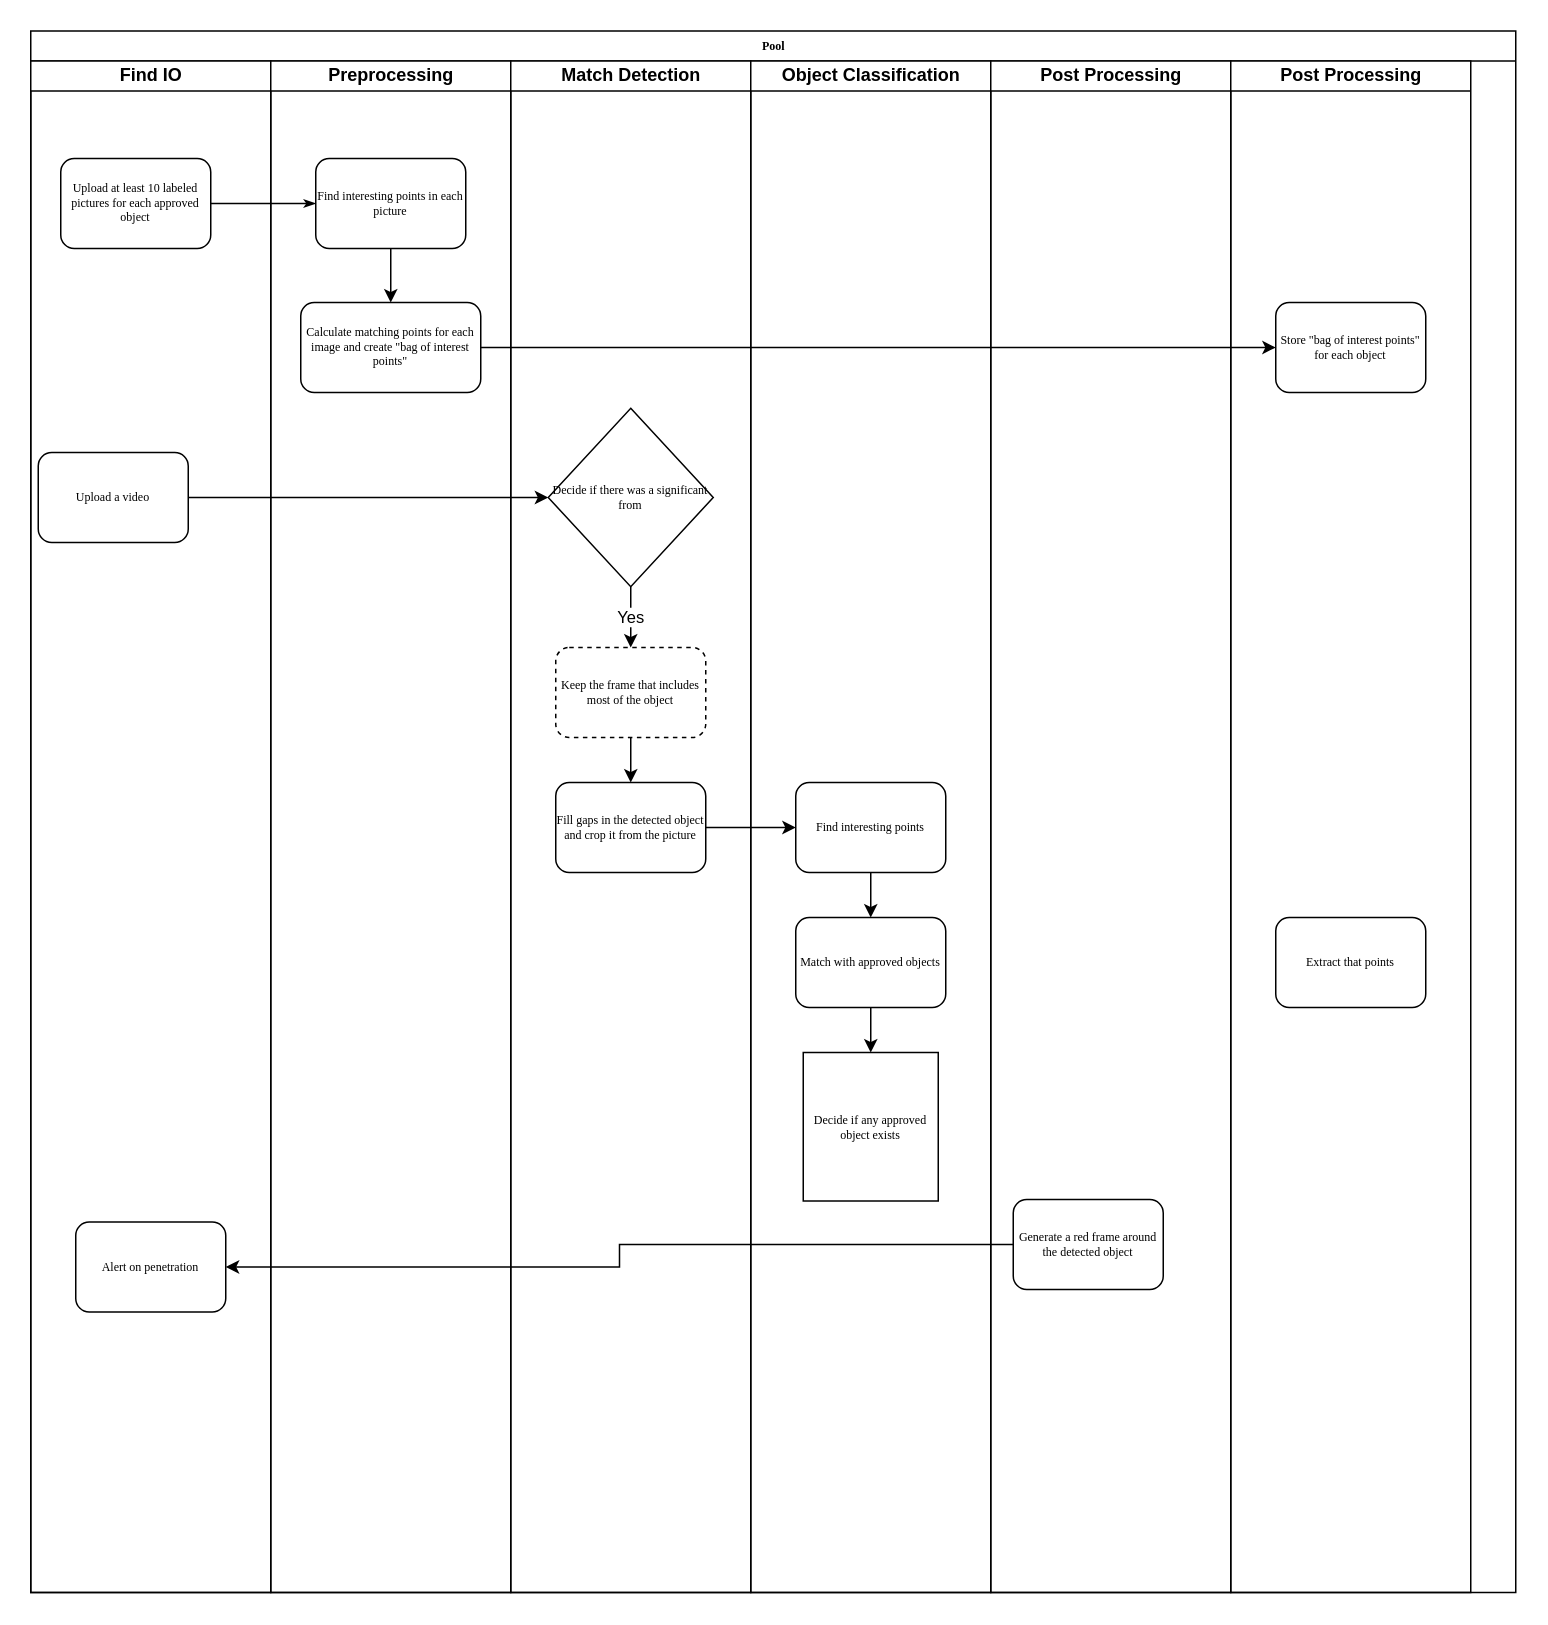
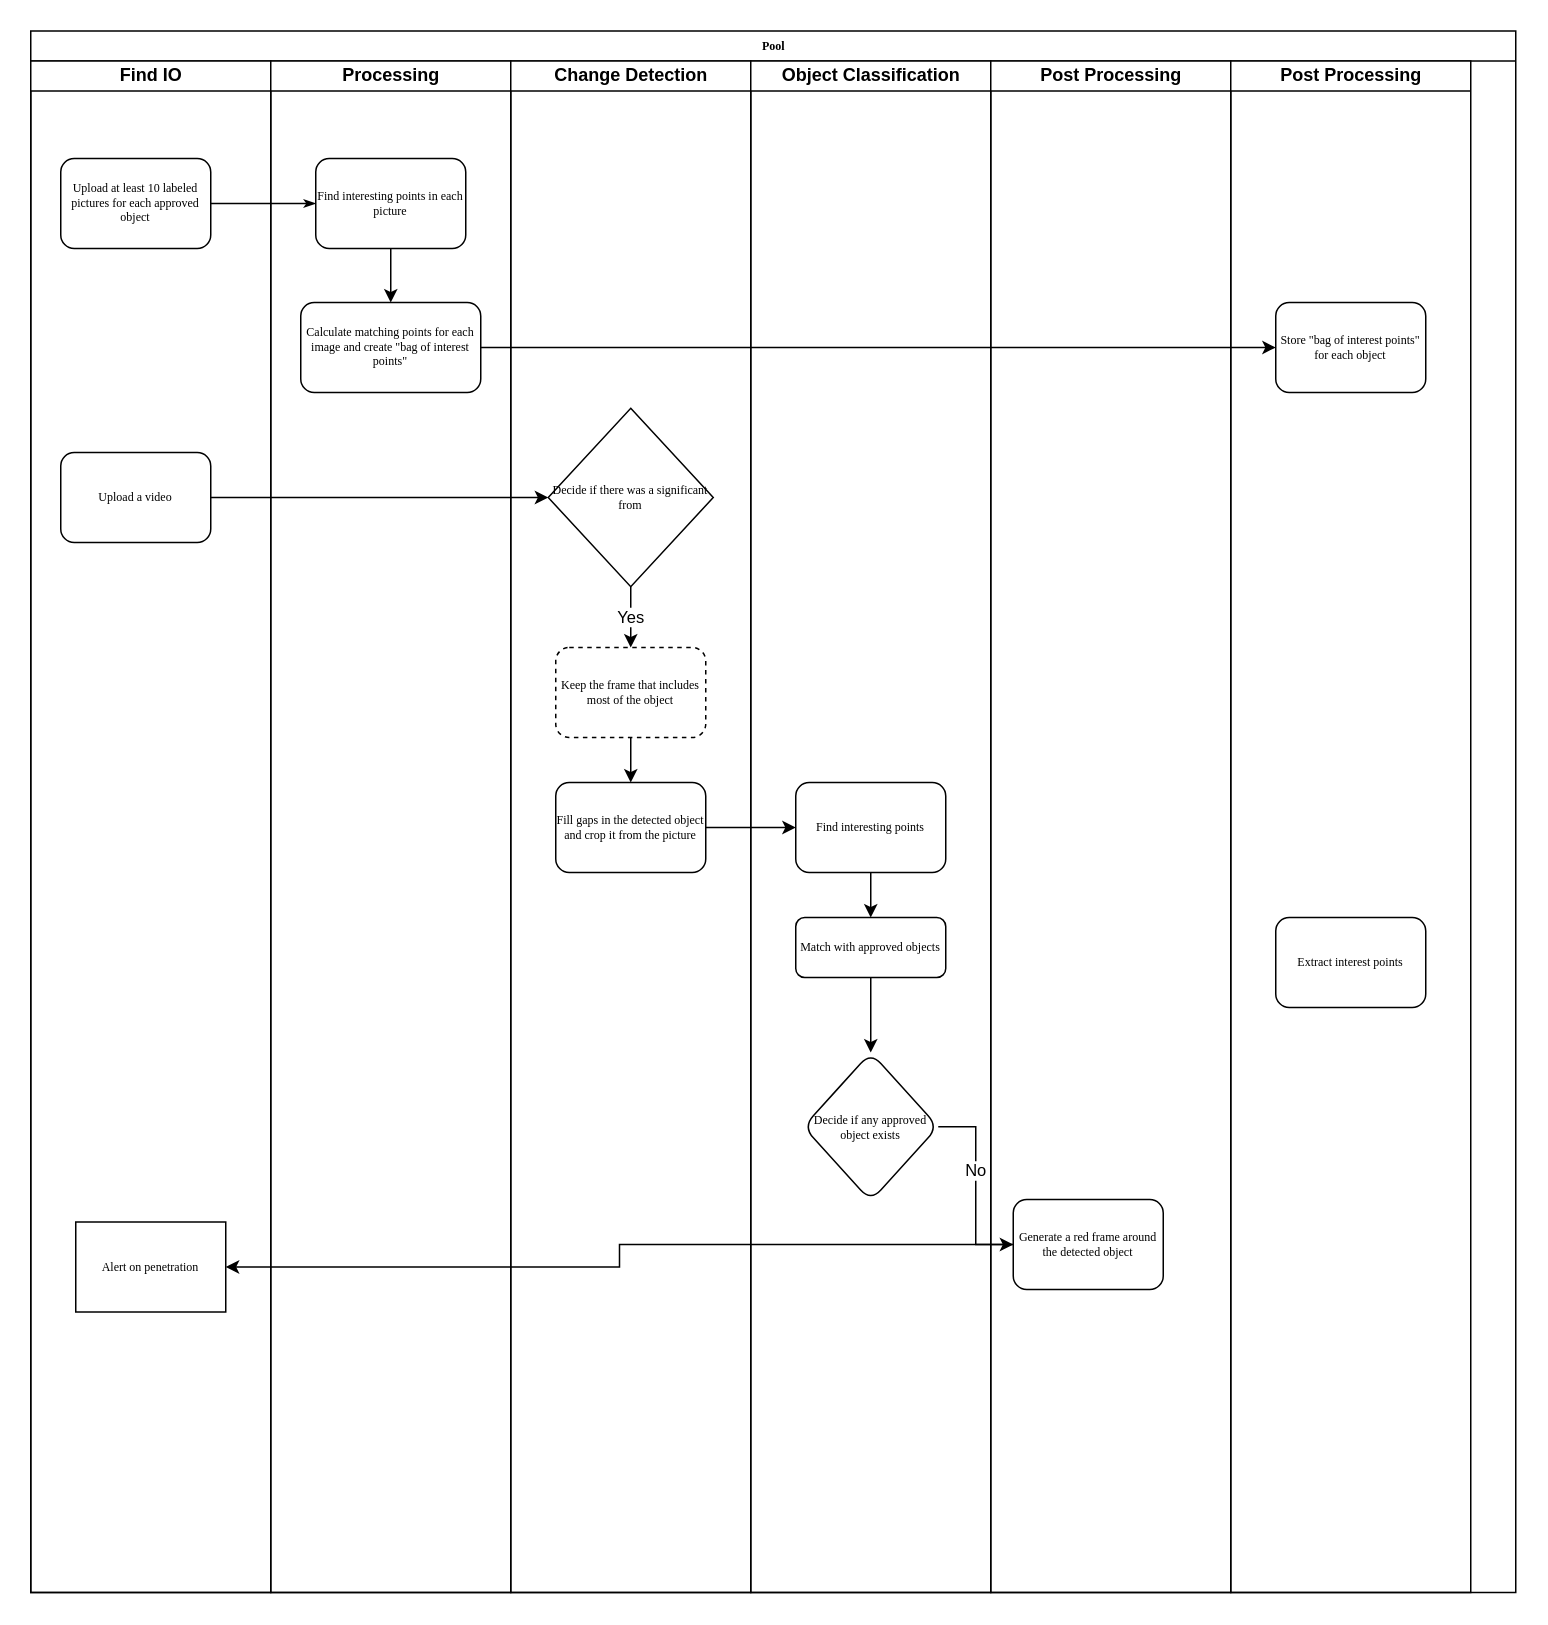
  <mxCell id="0" />
  <mxCell id="1" parent="0" />
  <mxCell id="2" value="Pool" style="swimlane;html=1;childLayout=stackLayout;startSize=20;rounded=0;shadow=0;labelBackgroundColor=none;strokeWidth=1;fontFamily=Verdana;fontSize=8;align=center;" parent="1" vertex="1"><mxGeometry x="20" y="20" width="990" height="1041" as="geometry" /></mxCell>
  <mxCell id="3" value="Find IO" style="swimlane;html=1;startSize=20;" parent="2" vertex="1"><mxGeometry y="20" width="160" height="1021" as="geometry" /></mxCell>
  <mxCell id="4" value="Upload at least 10 labeled pictures for each approved object" style="rounded=1;whiteSpace=wrap;html=1;shadow=0;labelBackgroundColor=none;strokeWidth=1;fontFamily=Verdana;fontSize=8;align=center;" parent="3" vertex="1"><mxGeometry x="20" y="65" width="100" height="60" as="geometry" /></mxCell>
- <mxCell id="5" value="Upload a video" style="rounded=1;whiteSpace=wrap;html=1;shadow=0;labelBackgroundColor=none;strokeWidth=1;fontFamily=Verdana;fontSize=8;align=center;" parent="3" vertex="1"><mxGeometry x="5" y="261" width="100" height="60" as="geometry" /></mxCell>
- <mxCell id="6" value="Alert on penetration" style="rounded=1;whiteSpace=wrap;html=1;shadow=0;labelBackgroundColor=none;strokeWidth=1;fontFamily=Verdana;fontSize=8;align=center;" parent="3" vertex="1"><mxGeometry x="30" y="774" width="100" height="60" as="geometry" /></mxCell>
+ <mxCell id="5" value="Upload a video" style="rounded=1;whiteSpace=wrap;html=1;shadow=0;labelBackgroundColor=none;strokeWidth=1;fontFamily=Verdana;fontSize=8;align=center;" parent="3" vertex="1"><mxGeometry x="20" y="261" width="100" height="60" as="geometry" /></mxCell>
+ <mxCell id="6" value="Alert on penetration" style="whiteSpace=wrap;html=1;shadow=0;labelBackgroundColor=none;strokeWidth=1;fontFamily=Verdana;fontSize=8;align=center;rounded=0;" parent="3" vertex="1"><mxGeometry x="30" y="774" width="100" height="60" as="geometry" /></mxCell>
  <mxCell id="7" value="" style="edgeStyle=orthogonalEdgeStyle;rounded=1;html=1;labelBackgroundColor=none;startArrow=none;startFill=0;startSize=5;endArrow=classicThin;endFill=1;endSize=5;jettySize=auto;orthogonalLoop=1;strokeWidth=1;fontFamily=Verdana;fontSize=8" parent="2" source="4" target="9" edge="1"><mxGeometry relative="1" as="geometry" /></mxCell>
- <mxCell id="8" value="Preprocessing" style="swimlane;html=1;startSize=20;" parent="2" vertex="1"><mxGeometry x="160" y="20" width="160" height="1021" as="geometry" /></mxCell>
+ <mxCell id="8" value="Processing" style="swimlane;html=1;startSize=20;" parent="2" vertex="1"><mxGeometry x="160" y="20" width="160" height="1021" as="geometry" /></mxCell>
  <mxCell id="9" value="Find interesting points in each picture" style="rounded=1;whiteSpace=wrap;html=1;shadow=0;labelBackgroundColor=none;strokeWidth=1;fontFamily=Verdana;fontSize=8;align=center;" parent="8" vertex="1"><mxGeometry x="30" y="65" width="100" height="60" as="geometry" /></mxCell>
  <mxCell id="10" value="Calculate matching points for each image and create &quot;bag of interest points&quot;" style="whiteSpace=wrap;html=1;rounded=1;shadow=0;fontFamily=Verdana;fontSize=8;strokeWidth=1;" parent="8" vertex="1"><mxGeometry x="20" y="161" width="120" height="60" as="geometry" /></mxCell>
  <mxCell id="11" value="" style="edgeStyle=orthogonalEdgeStyle;rounded=0;orthogonalLoop=1;jettySize=auto;html=1;" parent="8" source="9" target="10" edge="1"><mxGeometry relative="1" as="geometry" /></mxCell>
- <mxCell id="12" value="Match Detection" style="swimlane;html=1;startSize=20;" parent="2" vertex="1"><mxGeometry x="320" y="20" width="160" height="1021" as="geometry" /></mxCell>
+ <mxCell id="12" value="Change Detection" style="swimlane;html=1;startSize=20;" parent="2" vertex="1"><mxGeometry x="320" y="20" width="160" height="1021" as="geometry" /></mxCell>
  <mxCell id="13" value="Decide if there was a significant from" style="rhombus;whiteSpace=wrap;html=1;rounded=0;shadow=0;labelBackgroundColor=none;strokeWidth=1;fontFamily=Verdana;fontSize=8;align=center;" parent="12" vertex="1"><mxGeometry x="25" y="231.5" width="110" height="119" as="geometry" /></mxCell>
  <mxCell id="14" value="Keep the frame that includes most of the object" style="rounded=1;whiteSpace=wrap;html=1;shadow=0;labelBackgroundColor=none;strokeWidth=1;fontFamily=Verdana;fontSize=8;align=center;dashed=1;" parent="12" vertex="1"><mxGeometry x="30" y="391" width="100" height="60" as="geometry" /></mxCell>
  <mxCell id="15" value="Yes" style="edgeStyle=orthogonalEdgeStyle;rounded=0;orthogonalLoop=1;jettySize=auto;html=1;entryX=0.5;entryY=0;entryDx=0;entryDy=0;" parent="12" source="13" target="14" edge="1"><mxGeometry relative="1" as="geometry"><mxPoint x="-75" y="401" as="targetPoint" /></mxGeometry></mxCell>
  <mxCell id="16" value="Fill gaps in the detected object and crop it from the picture" style="rounded=1;whiteSpace=wrap;html=1;shadow=0;labelBackgroundColor=none;strokeWidth=1;fontFamily=Verdana;fontSize=8;align=center;" parent="12" vertex="1"><mxGeometry x="30" y="481" width="100" height="60" as="geometry" /></mxCell>
  <mxCell id="17" value="" style="edgeStyle=orthogonalEdgeStyle;rounded=0;orthogonalLoop=1;jettySize=auto;html=1;" parent="12" source="14" target="16" edge="1"><mxGeometry relative="1" as="geometry" /></mxCell>
  <mxCell id="18" value="Object Classification" style="swimlane;html=1;startSize=20;" parent="2" vertex="1"><mxGeometry x="480" y="20" width="160" height="1021" as="geometry" /></mxCell>
  <mxCell id="19" value="Find interesting points" style="rounded=1;whiteSpace=wrap;html=1;shadow=0;labelBackgroundColor=none;strokeWidth=1;fontFamily=Verdana;fontSize=8;align=center;" parent="18" vertex="1"><mxGeometry x="30" y="481" width="100" height="60" as="geometry" /></mxCell>
- <mxCell id="20" value="Match with approved objects" style="rounded=1;whiteSpace=wrap;html=1;shadow=0;labelBackgroundColor=none;strokeWidth=1;fontFamily=Verdana;fontSize=8;align=center;" parent="18" vertex="1"><mxGeometry x="30" y="571" width="100" height="60" as="geometry" /></mxCell>
+ <mxCell id="20" value="Match with approved objects" style="rounded=1;whiteSpace=wrap;html=1;shadow=0;labelBackgroundColor=none;strokeWidth=1;fontFamily=Verdana;fontSize=8;align=center;" parent="18" vertex="1"><mxGeometry x="30" y="571" width="100" height="40" as="geometry" /></mxCell>
  <mxCell id="21" value="" style="edgeStyle=orthogonalEdgeStyle;rounded=0;orthogonalLoop=1;jettySize=auto;html=1;" parent="18" source="19" target="20" edge="1"><mxGeometry relative="1" as="geometry" /></mxCell>
- <mxCell id="22" value="Decide if any approved object exists" style="whiteSpace=wrap;html=1;shadow=0;fontFamily=Verdana;fontSize=8;strokeWidth=1;rounded=0;" parent="18" vertex="1"><mxGeometry x="35" y="661" width="90" height="99" as="geometry" /></mxCell>
+ <mxCell id="22" value="Decide if any approved object exists" style="rhombus;whiteSpace=wrap;html=1;rounded=1;shadow=0;fontFamily=Verdana;fontSize=8;strokeWidth=1;" parent="18" vertex="1"><mxGeometry x="35" y="661" width="90" height="99" as="geometry" /></mxCell>
  <mxCell id="23" value="" style="edgeStyle=orthogonalEdgeStyle;rounded=0;orthogonalLoop=1;jettySize=auto;html=1;" parent="18" source="20" target="22" edge="1"><mxGeometry relative="1" as="geometry" /></mxCell>
  <mxCell id="24" value="" style="edgeStyle=orthogonalEdgeStyle;rounded=0;orthogonalLoop=1;jettySize=auto;html=1;" parent="2" source="5" target="13" edge="1"><mxGeometry relative="1" as="geometry"><mxPoint x="190" y="311" as="targetPoint" /></mxGeometry></mxCell>
  <mxCell id="25" value="Post Processing" style="swimlane;html=1;startSize=20;" parent="2" vertex="1"><mxGeometry x="640" y="20" width="160" height="1021" as="geometry" /></mxCell>
  <mxCell id="26" value="Generate a red frame around the detected object" style="rounded=1;whiteSpace=wrap;html=1;shadow=0;labelBackgroundColor=none;strokeWidth=1;fontFamily=Verdana;fontSize=8;align=center;" parent="25" vertex="1"><mxGeometry x="15" y="759" width="100" height="60" as="geometry" /></mxCell>
  <mxCell id="27" value="" style="edgeStyle=orthogonalEdgeStyle;rounded=0;orthogonalLoop=1;jettySize=auto;html=1;" parent="2" source="16" target="19" edge="1"><mxGeometry relative="1" as="geometry" /></mxCell>
  <mxCell id="28" style="edgeStyle=orthogonalEdgeStyle;rounded=0;orthogonalLoop=1;jettySize=auto;html=1;" parent="2" source="10" target="30" edge="1"><mxGeometry relative="1" as="geometry"><mxPoint x="670" y="211" as="targetPoint" /></mxGeometry></mxCell>
  <mxCell id="29" value="Post Processing" style="swimlane;html=1;startSize=20;" parent="2" vertex="1"><mxGeometry x="800" y="20" width="160" height="1021" as="geometry" /></mxCell>
  <mxCell id="30" value="Store &quot;bag of interest points&quot; for each object" style="rounded=1;whiteSpace=wrap;html=1;shadow=0;labelBackgroundColor=none;strokeWidth=1;fontFamily=Verdana;fontSize=8;align=center;" parent="29" vertex="1"><mxGeometry x="30" y="161" width="100" height="60" as="geometry" /></mxCell>
- <mxCell id="31" value="Extract that points" style="rounded=1;whiteSpace=wrap;html=1;shadow=0;labelBackgroundColor=none;strokeWidth=1;fontFamily=Verdana;fontSize=8;align=center;" parent="29" vertex="1"><mxGeometry x="30" y="571" width="100" height="60" as="geometry" /></mxCell>
+ <mxCell id="31" value="Extract interest points" style="rounded=1;whiteSpace=wrap;html=1;shadow=0;labelBackgroundColor=none;strokeWidth=1;fontFamily=Verdana;fontSize=8;align=center;" parent="29" vertex="1"><mxGeometry x="30" y="571" width="100" height="60" as="geometry" /></mxCell>
+ <mxCell id="32" value="No" style="edgeStyle=orthogonalEdgeStyle;rounded=0;orthogonalLoop=1;jettySize=auto;html=1;" parent="2" source="22" target="26" edge="1"><mxGeometry x="-0.16" relative="1" as="geometry"><mxPoint as="offset" /></mxGeometry></mxCell>
  <mxCell id="33" value="" style="edgeStyle=orthogonalEdgeStyle;rounded=0;orthogonalLoop=1;jettySize=auto;html=1;" parent="2" source="26" target="6" edge="1"><mxGeometry relative="1" as="geometry" /></mxCell>
